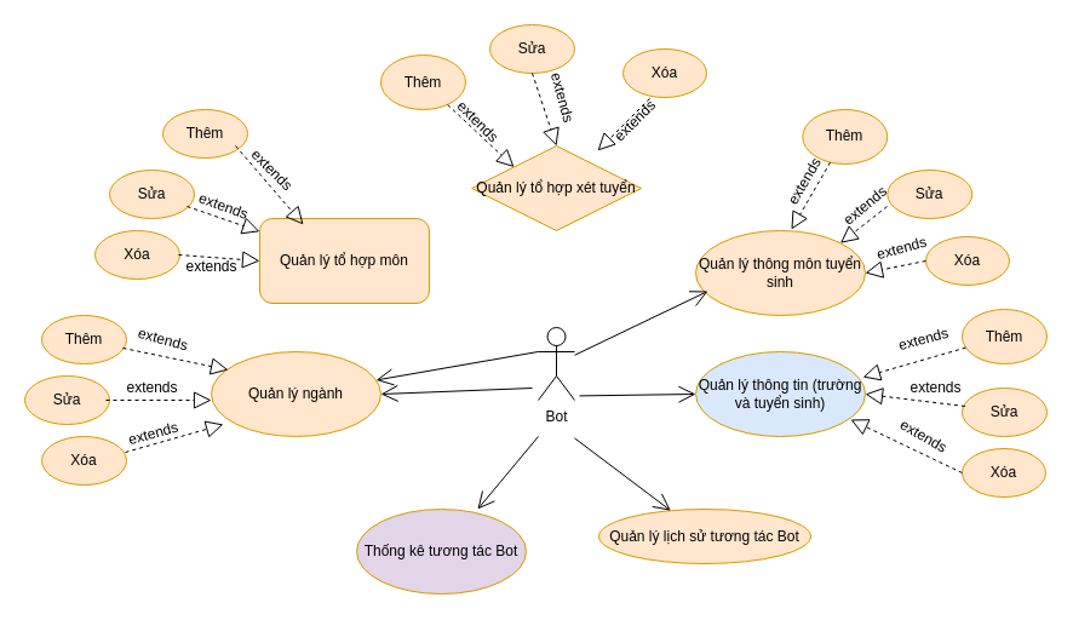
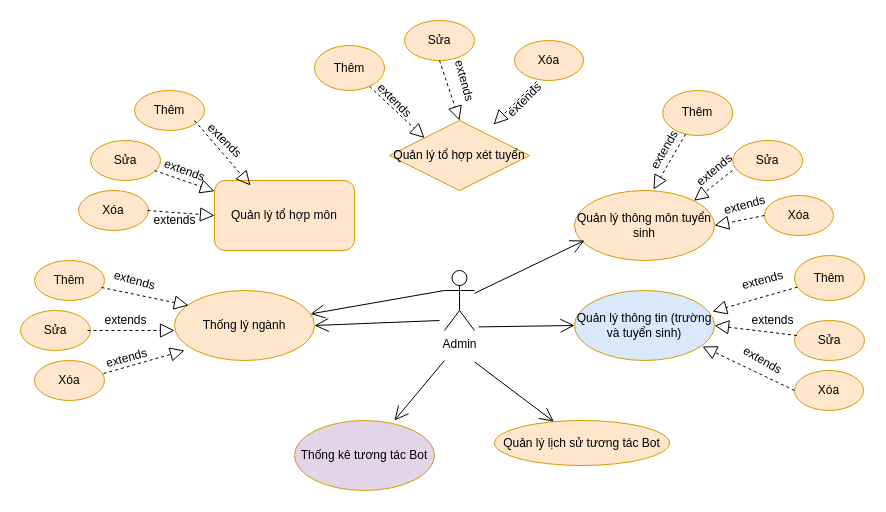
  <mxCell id="0" />
  <mxCell id="1" parent="0" />
- <mxCell id="2" value="Bot" style="shape=umlActor;verticalLabelPosition=bottom;labelBackgroundColor=#ffffff;verticalAlign=top;html=1;" vertex="1" parent="1"><mxGeometry x="444" y="270" width="30" height="60" as="geometry" /></mxCell>
- <mxCell id="3" value="Quản lý ngành" style="ellipse;whiteSpace=wrap;html=1;fillColor=#ffe6cc;strokeColor=#d79b00;" vertex="1" parent="1"><mxGeometry x="174" y="290" width="140" height="70" as="geometry" /></mxCell>
+ <mxCell id="2" value="Admin" style="shape=umlActor;verticalLabelPosition=bottom;labelBackgroundColor=#ffffff;verticalAlign=top;html=1;" vertex="1" parent="1"><mxGeometry x="444" y="270" width="30" height="60" as="geometry" /></mxCell>
+ <mxCell id="3" value="Thống lý ngành" style="ellipse;whiteSpace=wrap;html=1;fillColor=#ffe6cc;strokeColor=#d79b00;" vertex="1" parent="1"><mxGeometry x="174" y="290" width="140" height="70" as="geometry" /></mxCell>
  <mxCell id="4" value="Quản lý tổ hợp môn" style="whiteSpace=wrap;html=1;fillColor=#ffe6cc;strokeColor=#d79b00;rounded=1;" vertex="1" parent="1"><mxGeometry x="214" y="180" width="140" height="70" as="geometry" /></mxCell>
  <mxCell id="5" value="Quản lý tổ hợp xét tuyển" style="rhombus;whiteSpace=wrap;html=1;fillColor=#ffe6cc;strokeColor=#d79b00;" vertex="1" parent="1"><mxGeometry x="389" y="120" width="140" height="70" as="geometry" /></mxCell>
  <mxCell id="6" value="Quản lý lịch sử tương tác Bot" style="ellipse;whiteSpace=wrap;html=1;fillColor=#ffe6cc;strokeColor=#d79b00;" vertex="1" parent="1"><mxGeometry x="494" y="420" width="175" height="45" as="geometry" /></mxCell>
  <mxCell id="7" value="Thống kê tương tác Bot" style="ellipse;whiteSpace=wrap;html=1;fillColor=#e1d5e7;strokeColor=#d79b00;" vertex="1" parent="1"><mxGeometry x="294" y="420" width="140" height="70" as="geometry" /></mxCell>
  <mxCell id="8" value="Quản lý thông môn tuyển sinh" style="ellipse;whiteSpace=wrap;html=1;fillColor=#ffe6cc;strokeColor=#d79b00;" vertex="1" parent="1"><mxGeometry x="574" y="190" width="140" height="70" as="geometry" /></mxCell>
  <mxCell id="9" value="Quản lý thông tin (trường và tuyển sinh)" style="ellipse;whiteSpace=wrap;html=1;fillColor=#dae8fc;strokeColor=#d79b00;" vertex="1" parent="1"><mxGeometry x="574" y="290" width="140" height="70" as="geometry" /></mxCell>
  <mxCell id="10" value="" style="endArrow=open;endFill=1;endSize=12;html=1;" edge="1" parent="1" source="2"><mxGeometry width="160" relative="1" as="geometry"><mxPoint x="424" y="240" as="sourcePoint" /><mxPoint x="584" y="240" as="targetPoint" /></mxGeometry></mxCell>
  <mxCell id="11" value="" style="endArrow=open;endFill=1;endSize=12;html=1;entryX=0;entryY=0.5;entryDx=0;entryDy=0;" edge="1" parent="1" target="9"><mxGeometry width="160" relative="1" as="geometry"><mxPoint x="478" y="326.4" as="sourcePoint" /><mxPoint x="588" y="273.6" as="targetPoint" /></mxGeometry></mxCell>
  <mxCell id="12" value="" style="endArrow=open;endFill=1;endSize=12;html=1;" edge="1" parent="1" target="6"><mxGeometry width="160" relative="1" as="geometry"><mxPoint x="474" y="361.4" as="sourcePoint" /><mxPoint x="570" y="360" as="targetPoint" /></mxGeometry></mxCell>
  <mxCell id="13" value="" style="endArrow=open;endFill=1;endSize=12;html=1;entryX=0.714;entryY=0;entryDx=0;entryDy=0;entryPerimeter=0;" edge="1" parent="1" target="7"><mxGeometry width="160" relative="1" as="geometry"><mxPoint x="444" y="360" as="sourcePoint" /><mxPoint x="404" y="408.6" as="targetPoint" /></mxGeometry></mxCell>
  <mxCell id="14" value="" style="endArrow=open;endFill=1;endSize=12;html=1;entryX=1;entryY=0.5;entryDx=0;entryDy=0;" edge="1" parent="1" target="3"><mxGeometry width="160" relative="1" as="geometry"><mxPoint x="439.04" y="320" as="sourcePoint" /><mxPoint x="389" y="380" as="targetPoint" /></mxGeometry></mxCell>
  <mxCell id="15" value="" style="endArrow=open;endFill=1;endSize=12;html=1;exitX=0;exitY=0.333;exitDx=0;exitDy=0;exitPerimeter=0;" edge="1" parent="1" source="2" target="3"><mxGeometry width="160" relative="1" as="geometry"><mxPoint x="444" y="310" as="sourcePoint" /><mxPoint x="318.96" y="315" as="targetPoint" /></mxGeometry></mxCell>
  <mxCell id="16" value="Thêm" style="ellipse;whiteSpace=wrap;html=1;fillColor=#ffe6cc;strokeColor=#d79b00;" vertex="1" parent="1"><mxGeometry x="34" y="260" width="70" height="40" as="geometry" /></mxCell>
  <mxCell id="17" value="" style="endArrow=block;dashed=1;endFill=0;endSize=12;html=1;entryX=0.1;entryY=0.214;entryDx=0;entryDy=0;entryPerimeter=0;exitX=0.957;exitY=0.675;exitDx=0;exitDy=0;exitPerimeter=0;" edge="1" parent="1" source="16" target="3"><mxGeometry width="160" relative="1" as="geometry"><mxPoint x="104" y="279.5" as="sourcePoint" /><mxPoint x="264" y="279.5" as="targetPoint" /></mxGeometry></mxCell>
  <mxCell id="18" value="Sửa" style="ellipse;whiteSpace=wrap;html=1;fillColor=#ffe6cc;strokeColor=#d79b00;" vertex="1" parent="1"><mxGeometry x="20" y="310" width="70" height="40" as="geometry" /></mxCell>
  <mxCell id="19" value="" style="endArrow=block;dashed=1;endFill=0;endSize=12;html=1;" edge="1" parent="1"><mxGeometry width="160" relative="1" as="geometry"><mxPoint x="87" y="330" as="sourcePoint" /><mxPoint x="174" y="330" as="targetPoint" /></mxGeometry></mxCell>
  <mxCell id="20" value="Xóa" style="ellipse;whiteSpace=wrap;html=1;fillColor=#ffe6cc;strokeColor=#d79b00;" vertex="1" parent="1"><mxGeometry x="34" y="360" width="70" height="40" as="geometry" /></mxCell>
  <mxCell id="21" value="" style="endArrow=block;dashed=1;endFill=0;endSize=12;html=1;entryX=0.071;entryY=0.857;entryDx=0;entryDy=0;entryPerimeter=0;exitX=0.986;exitY=0.325;exitDx=0;exitDy=0;exitPerimeter=0;" edge="1" parent="1" source="20" target="3"><mxGeometry width="160" relative="1" as="geometry"><mxPoint x="121" y="370" as="sourcePoint" /><mxPoint x="208" y="375" as="targetPoint" /></mxGeometry></mxCell>
  <mxCell id="22" value="Thêm" style="ellipse;whiteSpace=wrap;html=1;fillColor=#ffe6cc;strokeColor=#d79b00;" vertex="1" parent="1"><mxGeometry x="134" y="90" width="70" height="40" as="geometry" /></mxCell>
  <mxCell id="23" value="" style="endArrow=block;dashed=1;endFill=0;endSize=12;html=1;entryX=0.257;entryY=0.071;entryDx=0;entryDy=0;entryPerimeter=0;" edge="1" parent="1" target="4"><mxGeometry width="160" relative="1" as="geometry"><mxPoint x="194" y="120" as="sourcePoint" /><mxPoint x="232" y="154.98" as="targetPoint" /></mxGeometry></mxCell>
  <mxCell id="24" value="Sửa" style="ellipse;whiteSpace=wrap;html=1;fillColor=#ffe6cc;strokeColor=#d79b00;" vertex="1" parent="1"><mxGeometry x="90" y="140" width="70" height="40" as="geometry" /></mxCell>
  <mxCell id="25" value="" style="endArrow=block;dashed=1;endFill=0;endSize=12;html=1;" edge="1" parent="1" target="4"><mxGeometry width="160" relative="1" as="geometry"><mxPoint x="154" y="170" as="sourcePoint" /><mxPoint x="251" y="180" as="targetPoint" /></mxGeometry></mxCell>
  <mxCell id="26" value="Xóa" style="ellipse;whiteSpace=wrap;html=1;fillColor=#ffe6cc;strokeColor=#d79b00;" vertex="1" parent="1"><mxGeometry x="78" y="190" width="70" height="40" as="geometry" /></mxCell>
  <mxCell id="27" value="" style="endArrow=block;dashed=1;endFill=0;endSize=12;html=1;entryX=0;entryY=0.5;entryDx=0;entryDy=0;" edge="1" parent="1" target="4"><mxGeometry width="160" relative="1" as="geometry"><mxPoint x="147" y="210" as="sourcePoint" /><mxPoint x="227.94" y="199.99" as="targetPoint" /></mxGeometry></mxCell>
  <mxCell id="28" value="Thêm" style="ellipse;whiteSpace=wrap;html=1;fillColor=#ffe6cc;strokeColor=#d79b00;" vertex="1" parent="1"><mxGeometry x="314" y="45.02" width="70" height="44.98" as="geometry" /></mxCell>
  <mxCell id="29" value="" style="endArrow=block;dashed=1;endFill=0;endSize=12;html=1;entryX=0;entryY=0;entryDx=0;entryDy=0;" edge="1" parent="1" source="28" target="5"><mxGeometry width="160" relative="1" as="geometry"><mxPoint x="384" y="64.52" as="sourcePoint" /><mxPoint x="468" y="90" as="targetPoint" /></mxGeometry></mxCell>
  <mxCell id="30" value="Sửa" style="ellipse;whiteSpace=wrap;html=1;fillColor=#ffe6cc;strokeColor=#d79b00;" vertex="1" parent="1"><mxGeometry x="404" y="20" width="70" height="40" as="geometry" /></mxCell>
  <mxCell id="31" value="" style="endArrow=block;dashed=1;endFill=0;endSize=12;html=1;entryX=0.5;entryY=0;entryDx=0;entryDy=0;exitX=0.5;exitY=1;exitDx=0;exitDy=0;" edge="1" parent="1" source="30" target="5"><mxGeometry width="160" relative="1" as="geometry"><mxPoint x="381" y="10" as="sourcePoint" /><mxPoint x="468" y="10" as="targetPoint" /></mxGeometry></mxCell>
  <mxCell id="32" value="Xóa" style="ellipse;whiteSpace=wrap;html=1;fillColor=#ffe6cc;strokeColor=#d79b00;" vertex="1" parent="1"><mxGeometry x="514" width="69" height="40" as="geometry" y="40" /></mxCell>
  <mxCell id="33" value="" style="endArrow=block;dashed=1;endFill=0;endSize=12;html=1;exitX=0.319;exitY=1.025;exitDx=0;exitDy=0;exitPerimeter=0;entryX=0.743;entryY=0.057;entryDx=0;entryDy=0;entryPerimeter=0;" edge="1" parent="1" source="32" target="5"><mxGeometry width="160" relative="1" as="geometry"><mxPoint x="591" y="50" as="sourcePoint" /><mxPoint x="680" y="53" as="targetPoint" /><Array as="points" /></mxGeometry></mxCell>
  <mxCell id="34" value="Thêm" style="ellipse;whiteSpace=wrap;html=1;fillColor=#ffe6cc;strokeColor=#d79b00;" vertex="1" parent="1"><mxGeometry x="662.28" y="90" width="70" height="44.98" as="geometry" /></mxCell>
  <mxCell id="35" value="" style="endArrow=block;dashed=1;endFill=0;endSize=12;html=1;entryX=0.564;entryY=-0.014;entryDx=0;entryDy=0;entryPerimeter=0;" edge="1" parent="1" source="34" target="8"><mxGeometry width="160" relative="1" as="geometry"><mxPoint x="732.28" y="109.5" as="sourcePoint" /><mxPoint x="633.995" y="148.712" as="targetPoint" /></mxGeometry></mxCell>
  <mxCell id="36" value="Sửa" style="ellipse;whiteSpace=wrap;html=1;fillColor=#ffe6cc;strokeColor=#d79b00;" vertex="1" parent="1"><mxGeometry x="732.28" y="140" width="70" height="40" as="geometry" /></mxCell>
  <mxCell id="37" value="" style="endArrow=block;dashed=1;endFill=0;endSize=12;html=1;entryX=1;entryY=0;entryDx=0;entryDy=0;" edge="1" parent="1" target="8"><mxGeometry width="160" relative="1" as="geometry"><mxPoint x="732" y="170" as="sourcePoint" /><mxPoint x="819" y="300" as="targetPoint" /></mxGeometry></mxCell>
  <mxCell id="38" value="Xóa" style="ellipse;whiteSpace=wrap;html=1;fillColor=#ffe6cc;strokeColor=#d79b00;" vertex="1" parent="1"><mxGeometry x="764" y="195" width="69" height="40" as="geometry" /></mxCell>
  <mxCell id="39" value="" style="endArrow=block;dashed=1;endFill=0;endSize=12;html=1;exitX=0;exitY=0.5;exitDx=0;exitDy=0;entryX=1;entryY=0.5;entryDx=0;entryDy=0;" edge="1" parent="1" source="38" target="8"><mxGeometry width="160" relative="1" as="geometry"><mxPoint x="831.98" y="268.01" as="sourcePoint" /><mxPoint x="734" y="342" as="targetPoint" /><Array as="points" /></mxGeometry></mxCell>
  <mxCell id="40" value="Thêm" style="ellipse;whiteSpace=wrap;html=1;fillColor=#ffe6cc;strokeColor=#d79b00;" vertex="1" parent="1"><mxGeometry x="794" y="255.02" width="70" height="44.98" as="geometry" /></mxCell>
  <mxCell id="41" value="" style="endArrow=block;dashed=1;endFill=0;endSize=12;html=1;entryX=0.986;entryY=0.3;entryDx=0;entryDy=0;entryPerimeter=0;" edge="1" parent="1" source="40" target="9"><mxGeometry width="160" relative="1" as="geometry"><mxPoint x="811.6" y="279.5" as="sourcePoint" /><mxPoint x="732.28" y="359.02" as="targetPoint" /></mxGeometry></mxCell>
  <mxCell id="42" value="Sửa" style="ellipse;whiteSpace=wrap;html=1;fillColor=#ffe6cc;strokeColor=#d79b00;" vertex="1" parent="1"><mxGeometry x="794" y="320" width="70" height="40" as="geometry" /></mxCell>
  <mxCell id="43" value="" style="endArrow=block;dashed=1;endFill=0;endSize=12;html=1;exitX=0.034;exitY=0.375;exitDx=0;exitDy=0;exitPerimeter=0;" edge="1" parent="1" source="42"><mxGeometry width="160" relative="1" as="geometry"><mxPoint x="811.32" y="340" as="sourcePoint" /><mxPoint x="714" y="325" as="targetPoint" /></mxGeometry></mxCell>
  <mxCell id="44" value="Xóa" style="ellipse;whiteSpace=wrap;html=1;fillColor=#ffe6cc;strokeColor=#d79b00;" vertex="1" parent="1"><mxGeometry x="794" y="370" width="69" height="40" as="geometry" /></mxCell>
  <mxCell id="45" value="" style="endArrow=block;dashed=1;endFill=0;endSize=12;html=1;exitX=0;exitY=0.5;exitDx=0;exitDy=0;entryX=0.914;entryY=0.8;entryDx=0;entryDy=0;entryPerimeter=0;" edge="1" parent="1" source="44" target="9"><mxGeometry width="160" relative="1" as="geometry"><mxPoint x="911.3" y="438.01" as="sourcePoint" /><mxPoint x="793.32" y="395" as="targetPoint" /><Array as="points" /></mxGeometry></mxCell>
  <mxCell id="46" value="extends" style="text;html=1;align=center;verticalAlign=middle;resizable=0;points=[];autosize=1;rotation=-15;" vertex="1" parent="1"><mxGeometry x="96" y="348" width="60" height="20" as="geometry" /></mxCell>
  <mxCell id="47" value="extends" style="text;html=1;align=center;verticalAlign=middle;resizable=0;points=[];autosize=1;" vertex="1" parent="1"><mxGeometry x="95" y="310" width="60" height="20" as="geometry" /></mxCell>
  <mxCell id="48" value="extends" style="text;html=1;align=center;verticalAlign=middle;resizable=0;points=[];autosize=1;rotation=15;" vertex="1" parent="1"><mxGeometry x="104" y="270" width="60" height="20" as="geometry" /></mxCell>
  <mxCell id="49" value="extends" style="text;html=1;align=center;verticalAlign=middle;resizable=0;points=[];autosize=1;" vertex="1" parent="1"><mxGeometry x="144" y="210" width="60" height="20" as="geometry" /></mxCell>
  <mxCell id="50" value="extends" style="text;html=1;align=center;verticalAlign=middle;resizable=0;points=[];autosize=1;rotation=20;" vertex="1" parent="1"><mxGeometry x="154" y="160" width="60" height="20" as="geometry" /></mxCell>
  <mxCell id="51" value="extends" style="text;html=1;align=center;verticalAlign=middle;resizable=0;points=[];autosize=1;rotation=45;" vertex="1" parent="1"><mxGeometry x="194" y="130" width="60" height="20" as="geometry" /></mxCell>
  <mxCell id="52" value="extends" style="text;html=1;align=center;verticalAlign=middle;resizable=0;points=[];autosize=1;rotation=45;" vertex="1" parent="1"><mxGeometry x="364" y="90" width="60" height="20" as="geometry" /></mxCell>
  <mxCell id="53" value="extends" style="text;html=1;align=center;verticalAlign=middle;resizable=0;points=[];autosize=1;rotation=75;" vertex="1" parent="1"><mxGeometry x="434" y="70" width="60" height="20" as="geometry" /></mxCell>
  <mxCell id="54" value="extends" style="text;html=1;align=center;verticalAlign=middle;resizable=0;points=[];autosize=1;rotation=-45;" vertex="1" parent="1"><mxGeometry x="494" y="90" width="60" height="20" as="geometry" /></mxCell>
  <mxCell id="55" value="extends" style="text;html=1;align=center;verticalAlign=middle;resizable=0;points=[];autosize=1;rotation=-60;" vertex="1" parent="1"><mxGeometry x="634" y="140" width="60" height="20" as="geometry" /></mxCell>
  <mxCell id="56" value="extends" style="text;html=1;align=center;verticalAlign=middle;resizable=0;points=[];autosize=1;rotation=-40;" vertex="1" parent="1"><mxGeometry x="684" y="160" width="60" height="20" as="geometry" /></mxCell>
  <mxCell id="57" value="extends" style="text;html=1;align=center;verticalAlign=middle;resizable=0;points=[];autosize=1;rotation=-15;" vertex="1" parent="1"><mxGeometry x="714" y="195" width="60" height="20" as="geometry" /></mxCell>
  <mxCell id="58" value="extends" style="text;html=1;align=center;verticalAlign=middle;resizable=0;points=[];autosize=1;rotation=-15;" vertex="1" parent="1"><mxGeometry x="732.28" y="270" width="60" height="20" as="geometry" /></mxCell>
  <mxCell id="59" value="extends" style="text;html=1;align=center;verticalAlign=middle;resizable=0;points=[];autosize=1;rotation=0;" vertex="1" parent="1"><mxGeometry x="742.28" y="310" width="60" height="20" as="geometry" /></mxCell>
  <mxCell id="60" value="extends" style="text;html=1;align=center;verticalAlign=middle;resizable=0;points=[];autosize=1;rotation=30;" vertex="1" parent="1"><mxGeometry x="732.28" y="350" width="60" height="20" as="geometry" /></mxCell>
